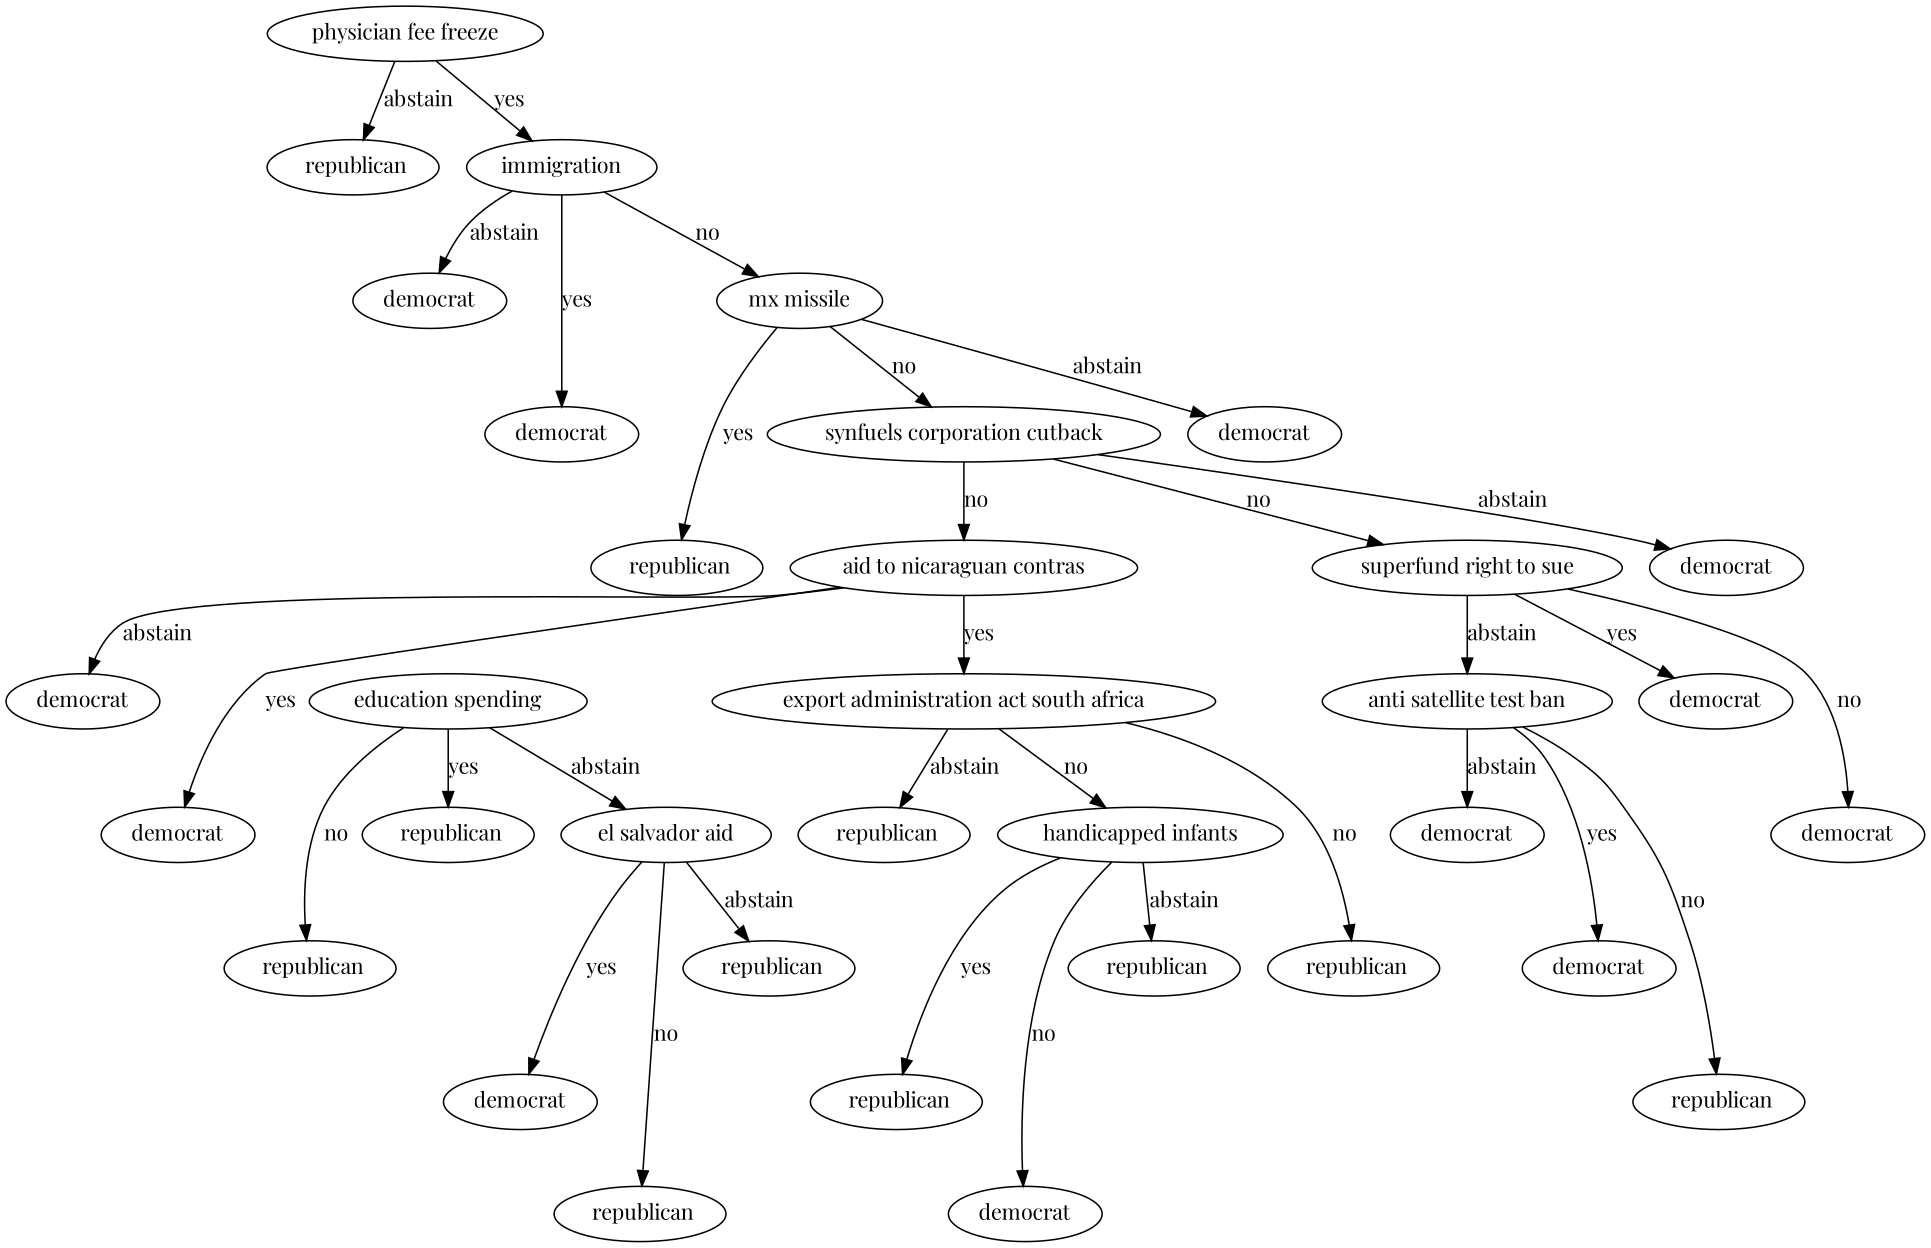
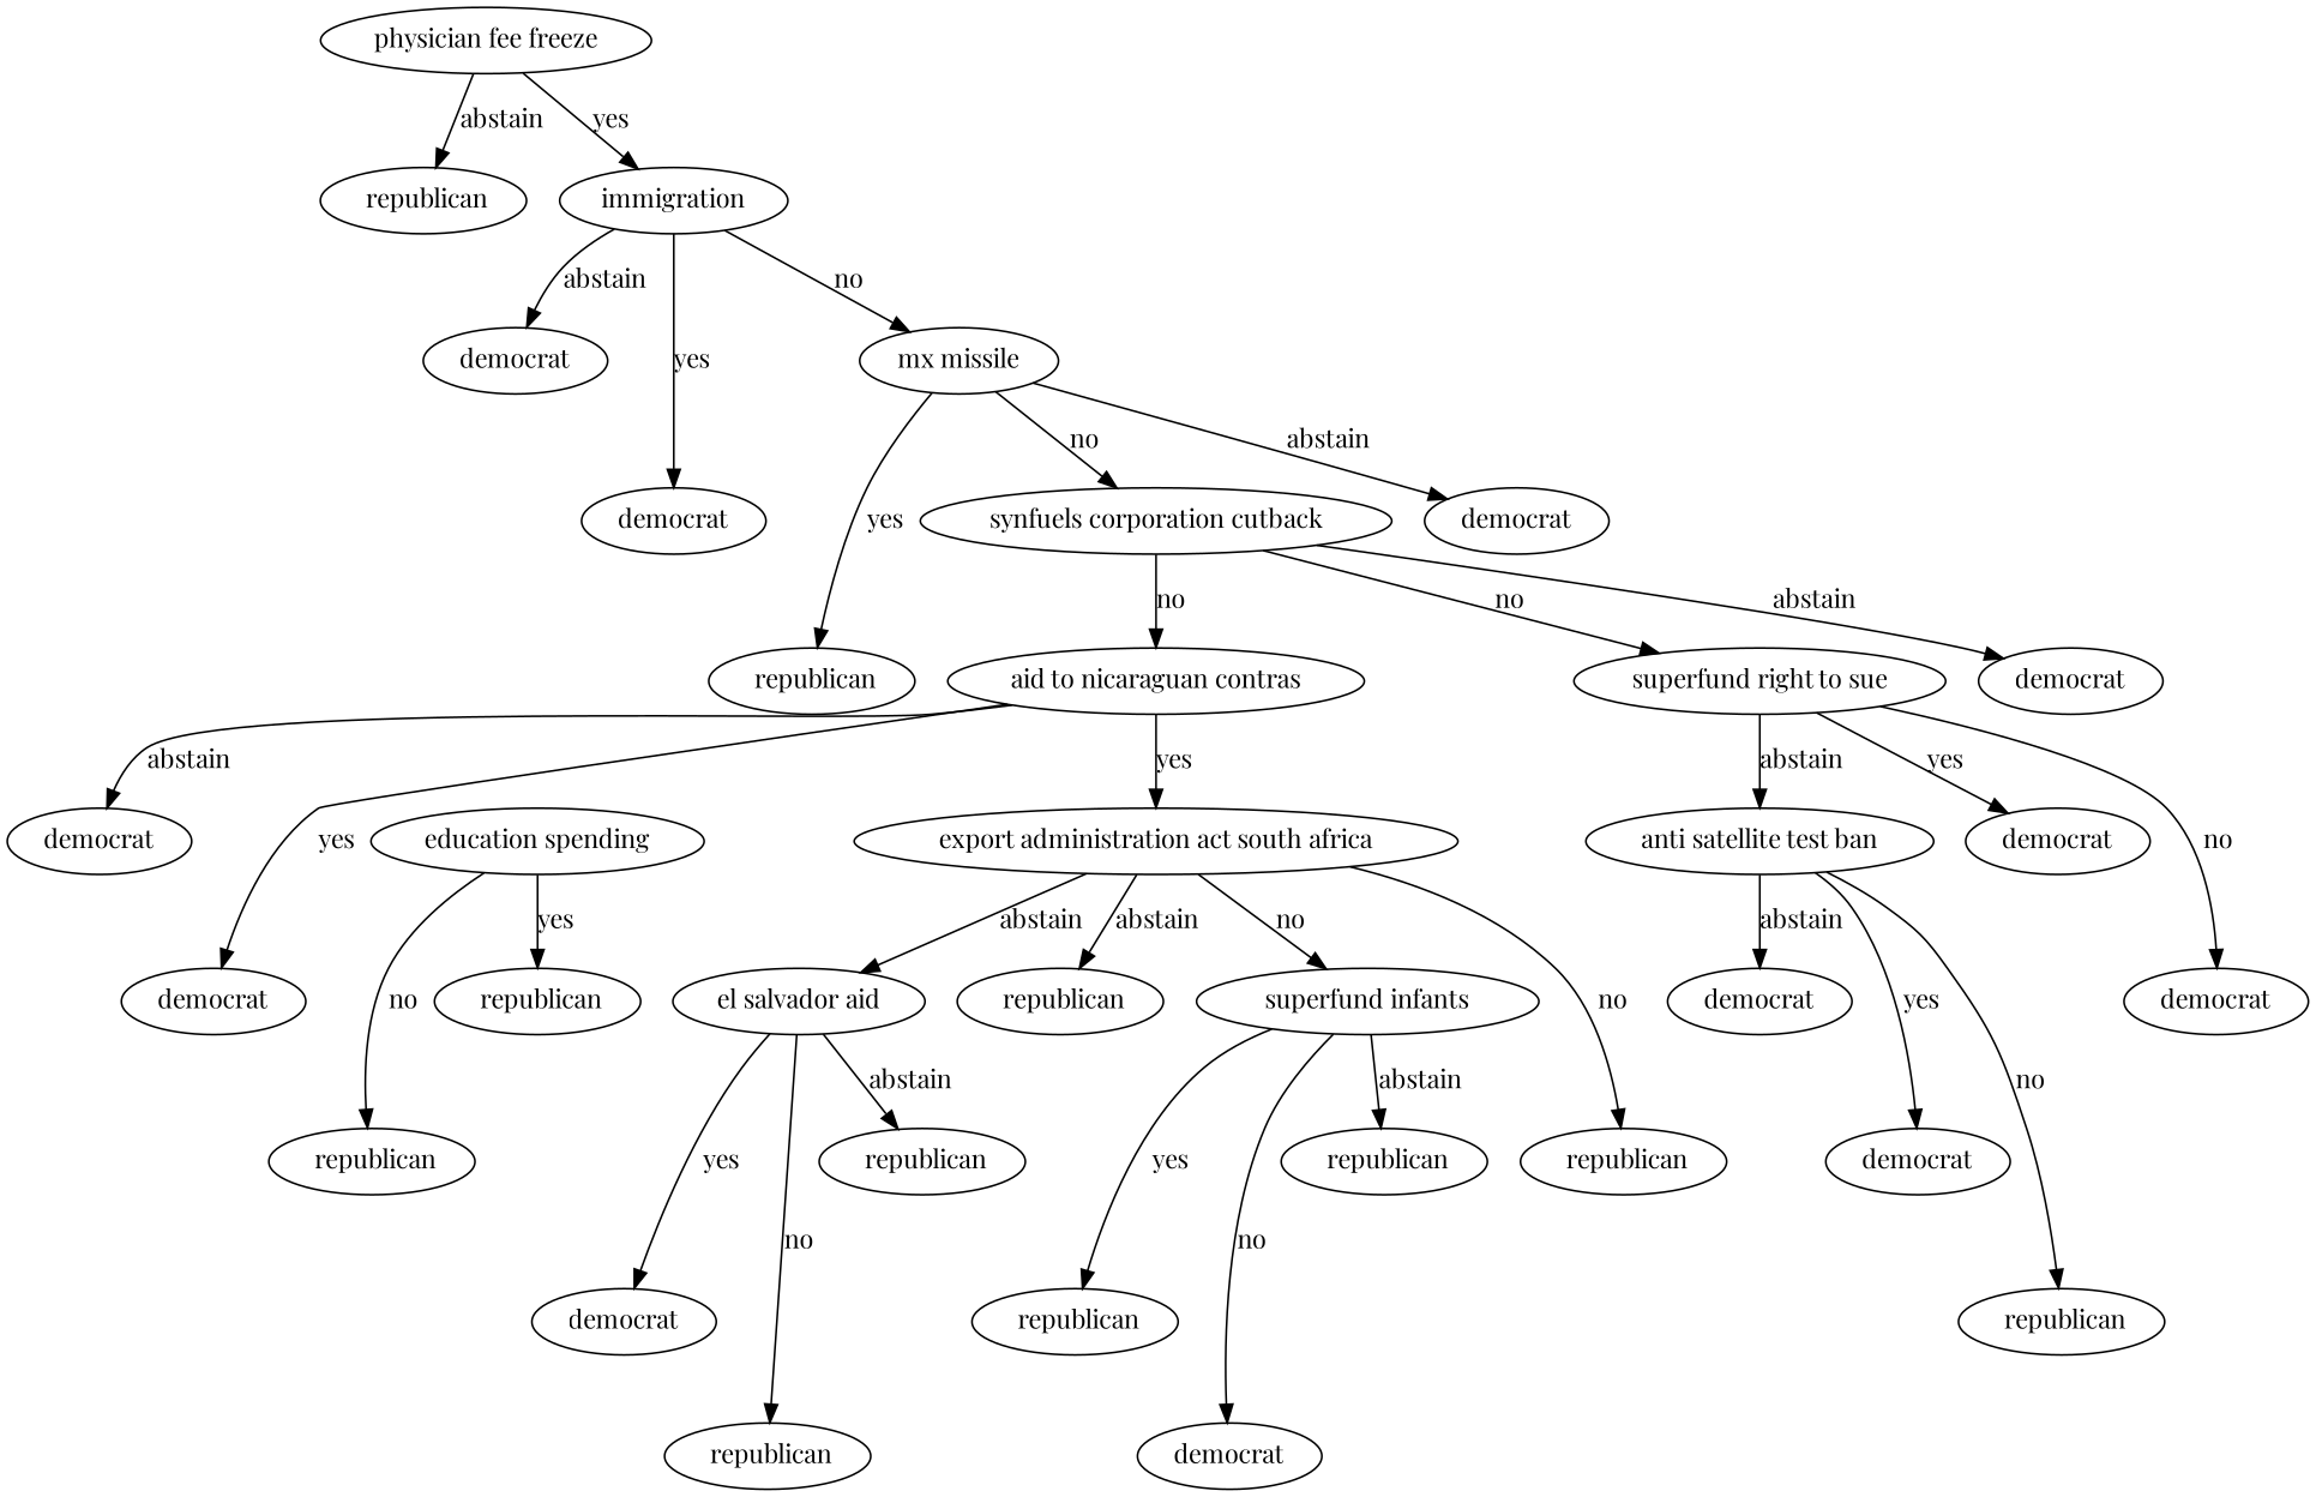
  digraph {
    fontname="Playfair Display"
    rank=LR
    node [fontname="Playfair Display"]
    edge [fontname="Playfair Display" minlen=1]
    n1 [label="physician fee freeze"]
    n2 [label=" republican"]
    n3 [label=immigration]
    n4 [label=democrat]
    n5 [label=democrat]
    n6 [label="mx missile"]
    n7 [label="education spending"]
    n8 [label="el salvador aid"]
    n9 [label=" republican"]
    n10 [label=" republican"]
    n11 [label=democrat]
    n12 [label=" republican"]
    n13 [label="synfuels corporation cutback"]
    n14 [label=" republican"]
    n15 [label=democrat]
    n16 [label=" republican"]
    n17 [label=democrat]
    n18 [label="aid to nicaraguan contras"]
    n19 [label="superfund right to sue"]
    n20 [label=democrat]
    n21 [label=democrat]
    n22 [label="export administration act south africa"]
    n23 [label="anti satellite test ban"]
    n24 [label=democrat]
    n25 [label=democrat]
    n26 [label=" republican"]
-   n27 [label="handicapped infants"]
+   n27 [label="superfund infants"]
    n28 [label=" republican"]
    n29 [label=democrat]
    n30 [label=democrat]
    n31 [label=" republican"]
    n32 [label=" republican"]
    n33 [label=" republican"]
    n34 [label=democrat]
    n1 -> n2 [label=abstain]
    n1 -> n3 [label=yes minlen=""]
    n3 -> n4 [label=abstain]
    n3 -> n5 [label=yes minlen=2]
    n3 -> n6 [label=no minlen=""]
    n6 -> n11 [label=abstain]
    n6 -> n12 [label=yes minlen=2]
    n6 -> n13 [label=no minlen=""]
-   n7 -> n8 [label=abstain minlen=""]
+   n22 -> n8 [label=abstain minlen=""]
    n7 -> n9 [label=yes]
    n7 -> n10 [label=no minlen=2]
    n8 -> n14 [label=abstain]
    n8 -> n15 [label=yes minlen=2]
    n8 -> n16 [label=no minlen=3]
    n13 -> n17 [label=abstain]
    n13 -> n18 [label=no minlen=""]
    n13 -> n19 [label=no minlen=""]
    n18 -> n20 [label=abstain]
    n18 -> n21 [label=yes minlen=2]
    n18 -> n22 [label=yes minlen=""]
    n19 -> n23 [label=abstain minlen=""]
    n19 -> n24 [label=yes]
    n19 -> n25 [label=no minlen=2]
    n22 -> n26 [label=abstain]
    n22 -> n27 [label=no minlen=""]
    n22 -> n28 [label=no minlen=2]
    n23 -> n29 [label=abstain]
    n23 -> n30 [label=yes minlen=2]
    n23 -> n31 [label=no minlen=3]
    n27 -> n32 [label=abstain]
    n27 -> n33 [label=yes minlen=2]
    n27 -> n34 [label=no minlen=3]
  }
